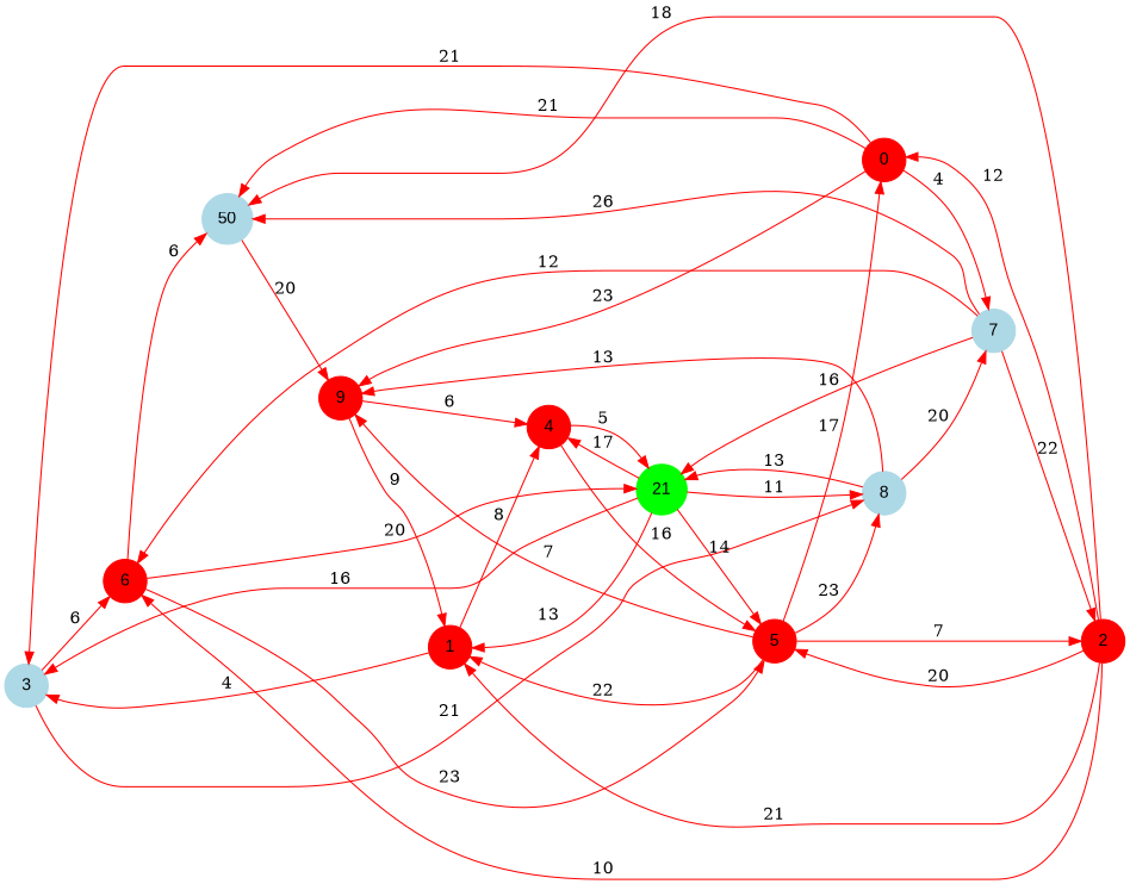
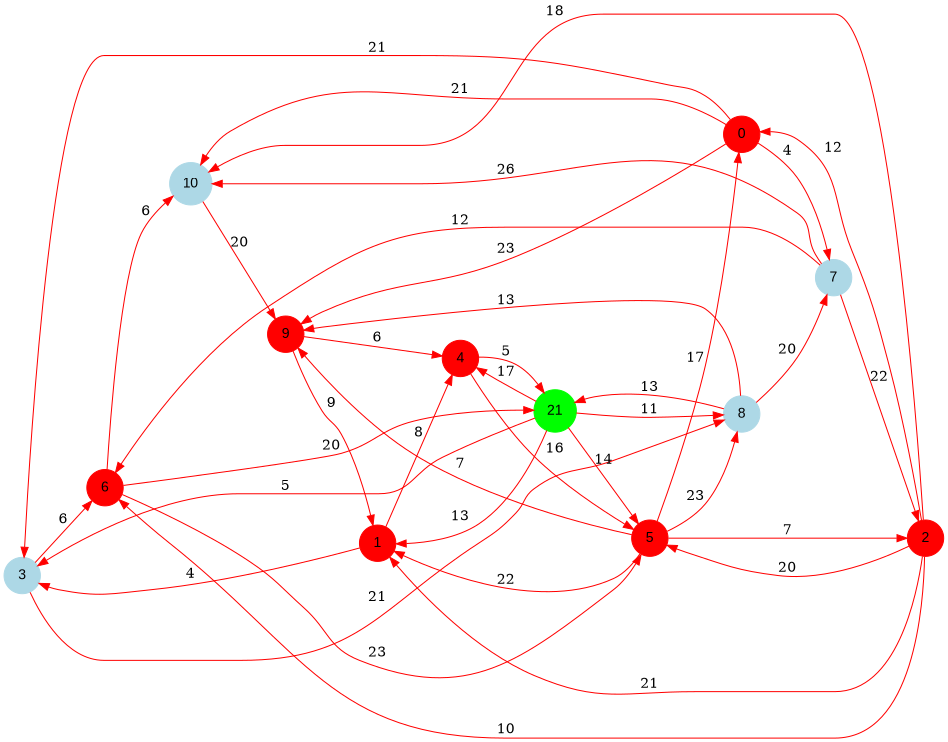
  digraph {
    rankdir=LR
    node [color=red fontname=Arial shape=circle style=filled]
    edge [color=red]
    3 [color=lightblue]
    0
    7 [color=lightblue]
    9
-   10 [color=lightblue label=50]
+   10 [color=lightblue]
    6
    8 [color=lightblue]
    2
    n9 [color=green label=21]
    1
    4
    5
    3 -> 6 [label=6]
    3 -> 8 [label=21]
    0 -> 3 [label=21]
    0 -> 7 [label=4]
    0 -> 9 [label=23]
    0 -> 10 [label=21]
    7 -> 10 [label=26]
    7 -> 6 [label=12]
    7 -> 2 [label=22]
-   7 -> n9 [label=16]
    9 -> 1 [label=9]
    9 -> 4 [label=6]
    10 -> 9 [label=20]
    6 -> 10 [label=6]
    6 -> n9 [label=20]
    6 -> 5 [label=23]
    8 -> 7 [label=20]
    8 -> 9 [label=13]
    8 -> n9 [label=13]
    2 -> 0 [label=12]
    2 -> 10 [label=18]
    2 -> 6 [label=10]
    2 -> 1 [label=21]
    2 -> 5 [label=20]
-   n9 -> 3 [label=16]
+   n9 -> 3 [label=5]
    n9 -> 8 [label=11]
    n9 -> 1 [label=13]
    n9 -> 4 [label=17]
    n9 -> 5 [label=14]
    1 -> 3 [label=4]
    1 -> 4 [label=8]
    4 -> n9 [label=5]
    4 -> 5 [label=16]
    5 -> 0 [label=17]
    5 -> 9 [label=7]
    5 -> 8 [label=23]
    5 -> 2 [label=7]
    5 -> 1 [label=22]
  }
